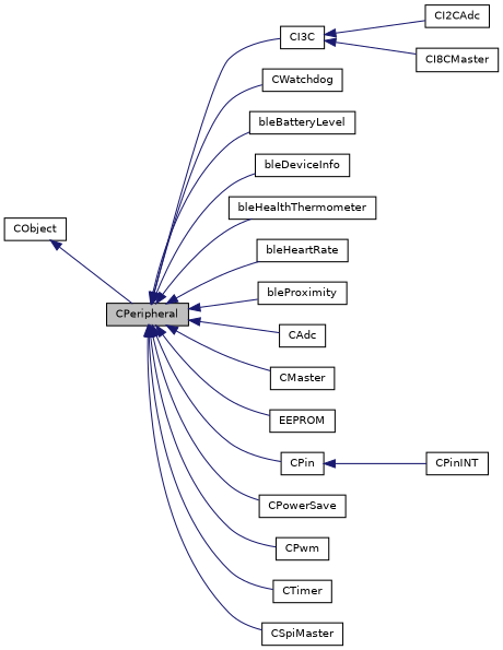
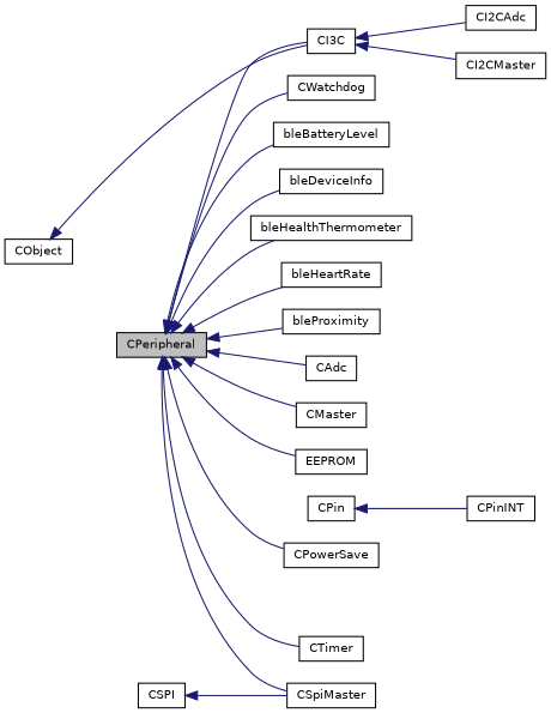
  digraph {
    rankdir=LR
    node [color=black fillcolor=white fontname=Helvetica fontsize=10 shape=record style=filled]
    edge [color=midnightblue dir=back fontname=Helvetica fontsize=10 labelfontname=Helvetica labelfontsize=10 style=solid]
    n1 [fillcolor=grey75 fontcolor=black height=0.2 label=CPeripheral width=0.4]
    n2 [height=0.2 label=bleBatteryLevel width=0.4]
    n3 [height=0.2 label=bleDeviceInfo width=0.4]
    n4 [height=0.2 label=bleHealthThermometer width=0.4]
    n5 [height=0.2 label=bleHeartRate width=0.4]
    n6 [height=0.2 label=bleProximity width=0.4]
    n7 [height=0.2 label=CAdc width=0.4]
    n8 [height=0.2 label=CMaster width=0.4]
    n9 [height=0.2 label=CI3C width=0.4]
    n10 [height=0.2 label=CPin width=0.4]
    n11 [height=0.2 label=CPowerSave width=0.4]
-   n12 [height=0.2 label=CPwm width=0.4]
    n13 [height=0.2 label=CTimer width=0.4]
    n14 [height=0.2 label=CWatchdog width=0.4]
    n15 [height=0.2 label=EEPROM width=0.4]
    n16 [height=0.2 label=CSpiMaster width=0.4]
-   n17 [height=0.2 label=CI8CMaster width=0.4]
+   n17 [height=0.2 label=CI2CMaster width=0.4]
    n18 [height=0.2 label=CI2CAdc width=0.4]
    n19 [height=0.2 label=CPinINT width=0.4]
+   n20 [height=0.2 label=CSPI width=0.4]
    n21 [height=0.2 label=CObject width=0.4]
    n1 -> n2
    n1 -> n3
    n1 -> n4
    n1 -> n5
    n1 -> n6
    n1 -> n7
    n1 -> n8
    n1 -> n9
-   n1 -> n10
    n1 -> n11
-   n1 -> n12
    n1 -> n13
    n1 -> n14
    n1 -> n15
    n1 -> n16
    n9 -> n17
    n9 -> n18
    n10 -> n19
-   n21 -> n1
+   n20 -> n16
+   n21 -> n9
  }
